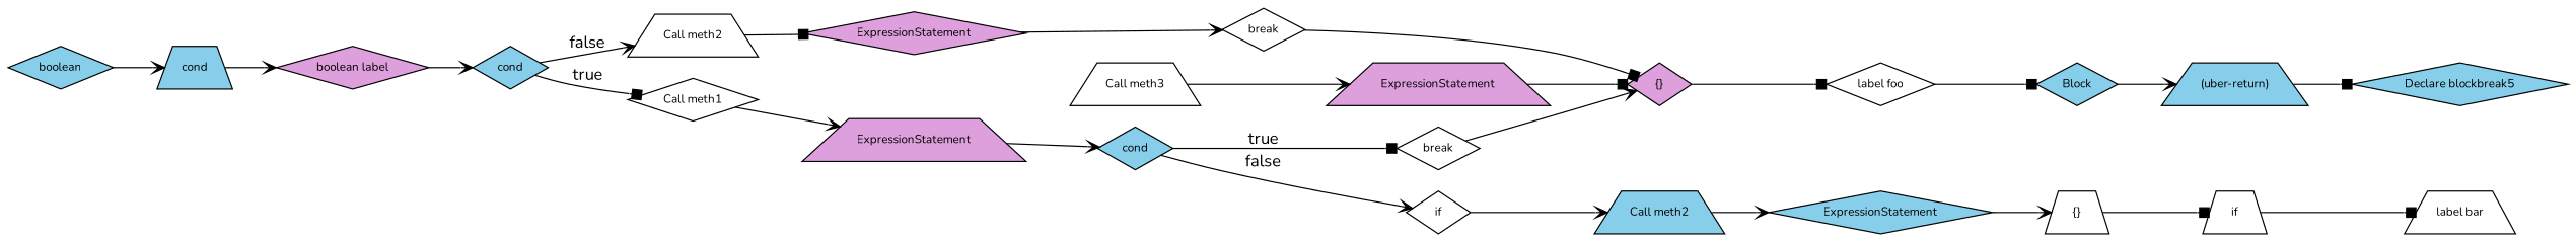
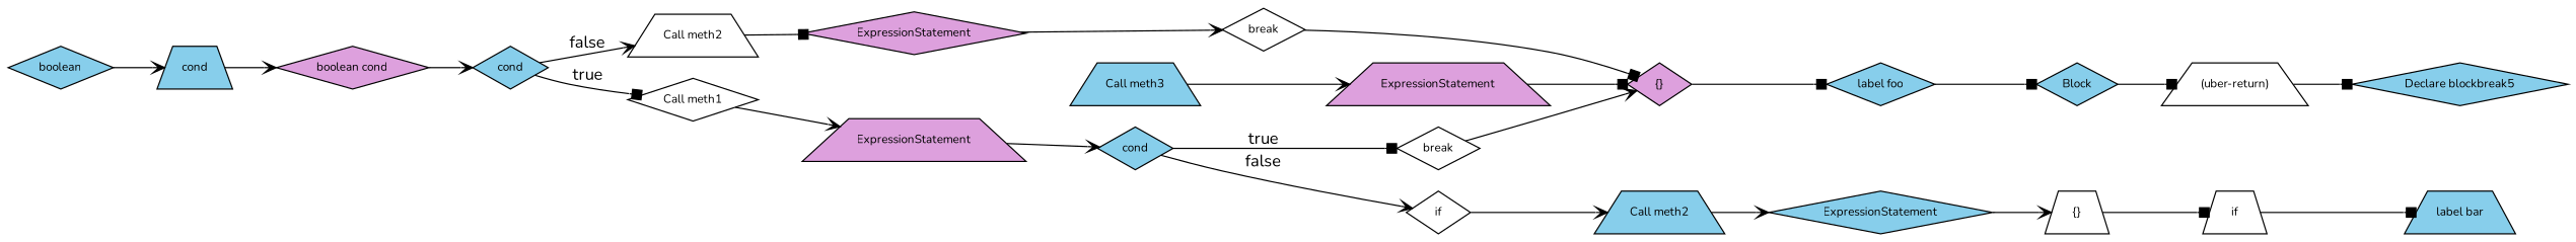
  digraph {
    fontname=Nunito
    rankdir=LR
    node [fillcolor=white fontname=Nunito fontsize=10 shape=diamond style=filled]
    edge [arrowhead=vee fontname=Nunito]
    n1 [fillcolor=skyblue label=Block]
-   n2 [fillcolor=skyblue label="(uber-return)" shape=trapezium]
+   n2 [label="(uber-return)" shape=trapezium]
    n3 [fillcolor=skyblue label="Declare blockbreak5"]
-   n4 [label="Call meth3" shape=trapezium]
+   n4 [fillcolor=skyblue label="Call meth3" shape=trapezium]
    n5 [fillcolor=plum label=ExpressionStatement shape=trapezium]
    n6 [fillcolor=plum label="{}"]
-   n7 [label="label foo"]
+   n7 [fillcolor=skyblue label="label foo"]
    n8 [label=break]
    n9 [label=break]
    n10 [fillcolor=skyblue label=cond]
    n11 [label=if]
    n12 [fillcolor=skyblue label="Call meth2" shape=trapezium]
    n13 [fillcolor=skyblue label=ExpressionStatement]
    n14 [label="Call meth1"]
    n15 [fillcolor=plum label=ExpressionStatement shape=trapezium]
    n16 [label="{}" shape=trapezium]
    n17 [label=if shape=trapezium]
-   n18 [label="label bar" shape=trapezium]
+   n18 [fillcolor=skyblue label="label bar" shape=trapezium]
    n19 [fillcolor=skyblue label=cond]
    n20 [label="Call meth2" shape=trapezium]
    n21 [fillcolor=plum label=ExpressionStatement]
    n22 [fillcolor=skyblue label=cond shape=trapezium]
-   n23 [fillcolor=plum label="boolean label"]
+   n23 [fillcolor=plum label="boolean cond"]
    n24 [fillcolor=skyblue label=boolean]
-   n1 -> n2
+   n1 -> n2 [arrowhead=box]
    n2 -> n3 [arrowhead=box]
    n4 -> n5
    n5 -> n6 [arrowhead=box]
    n6 -> n7 [arrowhead=box]
    n7 -> n1 [arrowhead=box]
    n8 -> n6 [arrowhead=box]
    n9 -> n6
    n10 -> n9 [arrowhead=box label=true]
    n10 -> n11 [label=false]
    n11 -> n12
    n12 -> n13
    n13 -> n16
    n14 -> n15
    n15 -> n10
    n16 -> n17 [arrowhead=box]
    n17 -> n18 [arrowhead=box]
    n19 -> n14 [arrowhead=box label=true]
    n19 -> n20 [label=false]
    n20 -> n21 [arrowhead=box]
    n21 -> n8
    n22 -> n23
    n23 -> n19
    n24 -> n22
  }
